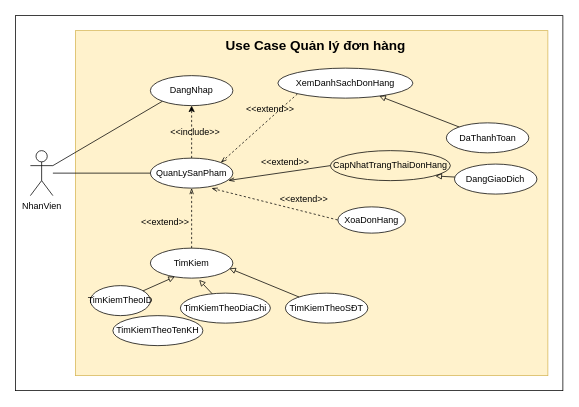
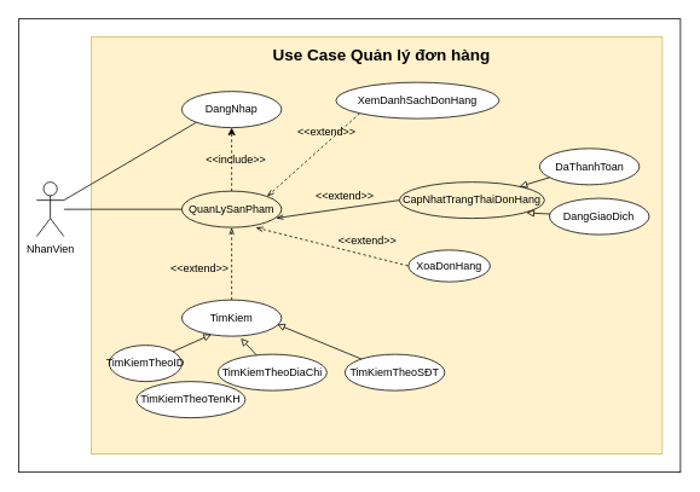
  <mxCell id="0" />
  <mxCell id="1" parent="0" />
  <mxCell id="2" value="" style="rounded=0;whiteSpace=wrap;html=1;" vertex="1" parent="1"><mxGeometry x="20" y="20" width="730" height="500" as="geometry" /></mxCell>
  <mxCell id="3" value="" style="rounded=0;whiteSpace=wrap;html=1;fillColor=#fff2cc;strokeColor=#d6b656;" parent="1" vertex="1"><mxGeometry x="100" y="40" width="630" height="460" as="geometry" /></mxCell>
  <mxCell id="4" value="NhanVien" style="shape=umlActor;verticalLabelPosition=bottom;verticalAlign=top;html=1;outlineConnect=0;" parent="1" vertex="1"><mxGeometry x="40" y="200" width="30" height="60" as="geometry" /></mxCell>
  <mxCell id="5" value="DangNhap" style="ellipse;whiteSpace=wrap;html=1;" parent="1" vertex="1"><mxGeometry x="200" y="100" width="110" height="40" as="geometry" /></mxCell>
  <mxCell id="6" value="" style="endArrow=none;html=1;rounded=0;entryX=0;entryY=1;entryDx=0;entryDy=0;endFill=0;exitX=1;exitY=0.333;exitDx=0;exitDy=0;exitPerimeter=0;" parent="1" source="4" target="5" edge="1"><mxGeometry width="50" height="50" relative="1" as="geometry"><mxPoint x="110" y="210" as="sourcePoint" /><mxPoint x="420" y="220" as="targetPoint" /></mxGeometry></mxCell>
- <mxCell id="7" value="QuanLySanPham" style="ellipse;whiteSpace=wrap;html=1;" parent="1" vertex="1"><mxGeometry x="200" y="210" width="110" height="40" as="geometry" /></mxCell>
+ <mxCell id="7" value="QuanLySanPham" style="ellipse;whiteSpace=wrap;html=1;fillColor=#fff2cc;" parent="1" vertex="1"><mxGeometry x="200" y="210" width="110" height="40" as="geometry" /></mxCell>
  <mxCell id="8" value="" style="endArrow=none;html=1;rounded=0;entryX=0;entryY=0.5;entryDx=0;entryDy=0;endFill=0;" parent="1" source="4" target="7" edge="1"><mxGeometry width="50" height="50" relative="1" as="geometry"><mxPoint x="110" y="230" as="sourcePoint" /><mxPoint x="226" y="144" as="targetPoint" /></mxGeometry></mxCell>
  <mxCell id="9" value="" style="endArrow=classic;dashed=1;html=1;rounded=0;entryX=0.5;entryY=1;entryDx=0;entryDy=0;exitX=0.5;exitY=0;exitDx=0;exitDy=0;startArrow=none;startFill=0;endFill=1;" parent="1" source="7" target="5" edge="1"><mxGeometry width="50" height="50" relative="1" as="geometry"><mxPoint x="370" y="270" as="sourcePoint" /><mxPoint x="420" y="220" as="targetPoint" /></mxGeometry></mxCell>
  <mxCell id="10" value="&amp;lt;&amp;lt;include&amp;gt;&amp;gt;" style="text;html=1;strokeColor=none;fillColor=none;align=center;verticalAlign=middle;whiteSpace=wrap;rounded=0;" parent="1" vertex="1"><mxGeometry x="230" y="160" width="60" height="30" as="geometry" /></mxCell>
  <mxCell id="11" value="TimKiem" style="ellipse;whiteSpace=wrap;html=1;" parent="1" vertex="1"><mxGeometry x="200" y="330" width="110" height="40" as="geometry" /></mxCell>
  <mxCell id="12" value="" style="endArrow=openThin;dashed=1;html=1;rounded=0;exitX=0.5;exitY=0;exitDx=0;exitDy=0;entryX=0.5;entryY=1;entryDx=0;entryDy=0;endFill=0;" parent="1" source="11" target="7" edge="1"><mxGeometry width="50" height="50" relative="1" as="geometry"><mxPoint x="370" y="270" as="sourcePoint" /><mxPoint x="420" y="220" as="targetPoint" /></mxGeometry></mxCell>
  <mxCell id="13" value="&amp;lt;&amp;lt;extend&amp;gt;&amp;gt;" style="text;html=1;strokeColor=none;fillColor=none;align=center;verticalAlign=middle;whiteSpace=wrap;rounded=0;" parent="1" vertex="1"><mxGeometry x="190" y="280" width="60" height="30" as="geometry" /></mxCell>
  <mxCell id="14" value="TimKiemTheoID" style="ellipse;whiteSpace=wrap;html=1;" parent="1" vertex="1"><mxGeometry x="120" y="380" width="80" height="40" as="geometry" /></mxCell>
  <mxCell id="15" value="" style="endArrow=block;html=1;rounded=0;entryX=0.295;entryY=0.955;entryDx=0;entryDy=0;entryPerimeter=0;endFill=0;" parent="1" source="14" target="11" edge="1"><mxGeometry width="50" height="50" relative="1" as="geometry"><mxPoint x="370" y="270" as="sourcePoint" /><mxPoint x="420" y="220" as="targetPoint" /></mxGeometry></mxCell>
  <mxCell id="16" value="TimKiemTheoTenKH" style="ellipse;whiteSpace=wrap;html=1;" parent="1" vertex="1"><mxGeometry x="150" y="420" width="120" height="40" as="geometry" /></mxCell>
  <mxCell id="17" value="TimKiemTheoDiaChi" style="ellipse;whiteSpace=wrap;html=1;" parent="1" vertex="1"><mxGeometry x="240" y="390" width="120" height="40" as="geometry" /></mxCell>
  <mxCell id="18" value="" style="endArrow=block;html=1;rounded=0;entryX=0.592;entryY=1.06;entryDx=0;entryDy=0;endFill=0;entryPerimeter=0;" parent="1" source="17" target="11" edge="1"><mxGeometry width="50" height="50" relative="1" as="geometry"><mxPoint x="345" y="470" as="sourcePoint" /><mxPoint x="265" y="380" as="targetPoint" /></mxGeometry></mxCell>
  <mxCell id="19" value="XemDanhSachDonHang" style="ellipse;whiteSpace=wrap;html=1;" parent="1" vertex="1"><mxGeometry x="370" y="90" width="180" height="40" as="geometry" /></mxCell>
  <mxCell id="20" value="" style="endArrow=none;dashed=1;html=1;rounded=0;entryX=0;entryY=1;entryDx=0;entryDy=0;startArrow=openThin;startFill=0;" parent="1" target="19" edge="1"><mxGeometry width="50" height="50" relative="1" as="geometry"><mxPoint x="294" y="216" as="sourcePoint" /><mxPoint x="420" y="220" as="targetPoint" /></mxGeometry></mxCell>
  <mxCell id="21" value="&amp;lt;&amp;lt;extend&amp;gt;&amp;gt;" style="text;html=1;strokeColor=none;fillColor=none;align=center;verticalAlign=middle;whiteSpace=wrap;rounded=0;" parent="1" vertex="1"><mxGeometry x="350" y="200" width="60" height="30" as="geometry" /></mxCell>
  <mxCell id="22" value="CapNhatTrangThaiDonHang" style="ellipse;whiteSpace=wrap;html=1;fillColor=#fff2cc;" parent="1" vertex="1"><mxGeometry x="440" y="200" width="160" height="40" as="geometry" /></mxCell>
  <mxCell id="23" value="" style="endArrow=none;dashed=0;html=1;rounded=0;entryX=0;entryY=0.5;entryDx=0;entryDy=0;exitX=0.945;exitY=0.745;exitDx=0;exitDy=0;startArrow=openThin;startFill=0;exitPerimeter=0;" parent="1" source="7" target="22" edge="1"><mxGeometry width="50" height="50" relative="1" as="geometry"><mxPoint x="320" y="240" as="sourcePoint" /><mxPoint x="536" y="144" as="targetPoint" /></mxGeometry></mxCell>
  <mxCell id="24" value="&amp;lt;&amp;lt;extend&amp;gt;&amp;gt;" style="text;html=1;strokeColor=none;fillColor=none;align=center;verticalAlign=middle;whiteSpace=wrap;rounded=0;" parent="1" vertex="1"><mxGeometry x="375" y="250" width="60" height="30" as="geometry" /></mxCell>
  <mxCell id="25" value="XoaDonHang" style="ellipse;whiteSpace=wrap;html=1;" parent="1" vertex="1"><mxGeometry x="450" y="275" width="90" height="35" as="geometry" /></mxCell>
  <mxCell id="26" value="" style="endArrow=none;dashed=1;html=1;rounded=0;entryX=0;entryY=0.5;entryDx=0;entryDy=0;exitX=0.742;exitY=1.005;exitDx=0;exitDy=0;startArrow=openThin;startFill=0;exitPerimeter=0;" parent="1" source="7" target="25" edge="1"><mxGeometry width="50" height="50" relative="1" as="geometry"><mxPoint x="291.95" y="259" as="sourcePoint" /><mxPoint x="520" y="240" as="targetPoint" /></mxGeometry></mxCell>
  <mxCell id="27" value="TimKiemTheoSĐT" style="ellipse;whiteSpace=wrap;html=1;" parent="1" vertex="1"><mxGeometry x="380" y="390" width="110" height="40" as="geometry" /></mxCell>
  <mxCell id="28" value="" style="endArrow=block;html=1;rounded=0;entryX=0.958;entryY=0.676;entryDx=0;entryDy=0;endFill=0;entryPerimeter=0;" parent="1" source="27" target="11" edge="1"><mxGeometry width="50" height="50" relative="1" as="geometry"><mxPoint x="445" y="437.6" as="sourcePoint" /><mxPoint x="365.12" y="340" as="targetPoint" /></mxGeometry></mxCell>
  <mxCell id="29" value="&amp;lt;&amp;lt;extend&amp;gt;&amp;gt;" style="text;html=1;strokeColor=none;fillColor=none;align=center;verticalAlign=middle;whiteSpace=wrap;rounded=0;" parent="1" vertex="1"><mxGeometry x="330" y="130" width="60" height="30" as="geometry" /></mxCell>
  <mxCell id="30" value="DaThanhToan" style="ellipse;whiteSpace=wrap;html=1;" parent="1" vertex="1"><mxGeometry x="594.62" y="162.96" width="110" height="40" as="geometry" /></mxCell>
- <mxCell id="31" value="" style="endArrow=block;html=1;rounded=0;endFill=0;" parent="1" source="30" target="19" edge="1"><mxGeometry width="50" height="50" relative="1" as="geometry"><mxPoint x="659.62" y="210.56" as="sourcePoint" /><mxPoint x="520" y="130" as="targetPoint" /></mxGeometry></mxCell>
+ <mxCell id="31" value="" style="endArrow=block;html=1;rounded=0;endFill=0;" parent="1" source="30" target="22" edge="1"><mxGeometry width="50" height="50" relative="1" as="geometry"><mxPoint x="659.62" y="210.56" as="sourcePoint" /><mxPoint x="520" y="130" as="targetPoint" /></mxGeometry></mxCell>
  <mxCell id="32" value="DangGiaoDich" style="ellipse;whiteSpace=wrap;html=1;" parent="1" vertex="1"><mxGeometry x="605.45" y="217.95" width="110" height="40" as="geometry" /></mxCell>
  <mxCell id="33" value="" style="endArrow=block;html=1;rounded=0;endFill=0;entryX=0.876;entryY=0.846;entryDx=0;entryDy=0;entryPerimeter=0;" parent="1" source="32" target="22" edge="1"><mxGeometry width="50" height="50" relative="1" as="geometry"><mxPoint x="670.45" y="265.55" as="sourcePoint" /><mxPoint x="583.785" y="259.999" as="targetPoint" /></mxGeometry></mxCell>
  <mxCell id="34" value="&lt;b&gt;&lt;font style=&quot;font-size: 18px;&quot;&gt;Use Case Quản lý đơn hàng&lt;/font&gt;&lt;/b&gt;" style="text;html=1;align=center;verticalAlign=middle;resizable=0;points=[];autosize=1;strokeColor=none;fillColor=none;" vertex="1" parent="1"><mxGeometry x="290" y="40" width="260" height="40" as="geometry" /></mxCell>
